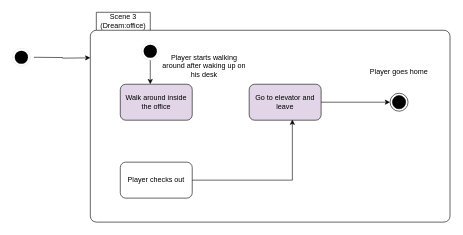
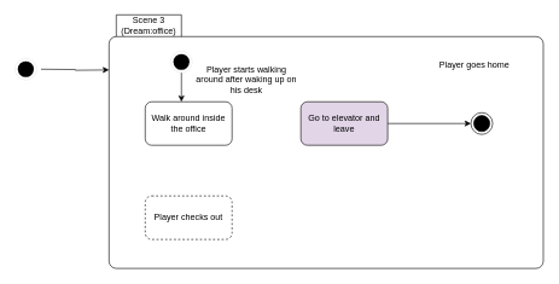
  <mxCell id="0" />
  <mxCell id="1" parent="0" />
  <mxCell id="2" value="" style="ellipse;html=1;shape=endState;fillColor=strokeColor;strokeWidth=0;" vertex="1" parent="1"><mxGeometry x="20" y="80" width="30" height="30" as="geometry" /></mxCell>
  <mxCell id="3" value="Scene 3&lt;br&gt;&lt;div&gt;(Dream:office)&lt;/div&gt;" style="shape=folder;align=center;verticalAlign=middle;fontStyle=0;tabWidth=100;tabHeight=30;tabPosition=left;html=1;boundedLbl=1;labelInHeader=1;rounded=1;absoluteArcSize=1;arcSize=10;whiteSpace=wrap;" vertex="1" parent="1"><mxGeometry x="150" y="20" width="600" height="350" as="geometry" /></mxCell>
  <mxCell id="4" style="edgeStyle=orthogonalEdgeStyle;rounded=0;orthogonalLoop=1;jettySize=auto;html=1;" edge="1" parent="1"><mxGeometry relative="1" as="geometry"><mxPoint x="56.02" y="95.034" as="sourcePoint" /><mxPoint x="150" y="96" as="targetPoint" /></mxGeometry></mxCell>
  <mxCell id="5" value="" style="ellipse;html=1;shape=endState;fillColor=strokeColor;strokeWidth=0;" vertex="1" parent="1"><mxGeometry x="235" y="70" width="30" height="30" as="geometry" /></mxCell>
- <mxCell id="6" value="Walk around inside the office" style="rounded=1;whiteSpace=wrap;html=1;fillColor=#e1d5e7;" vertex="1" parent="1"><mxGeometry x="200" y="140" width="120" height="60" as="geometry" /></mxCell>
+ <mxCell id="6" value="Walk around inside the office" style="rounded=1;whiteSpace=wrap;html=1;" vertex="1" parent="1"><mxGeometry x="200" y="140" width="120" height="60" as="geometry" /></mxCell>
  <mxCell id="7" style="edgeStyle=orthogonalEdgeStyle;rounded=0;orthogonalLoop=1;jettySize=auto;html=1;exitX=0.5;exitY=1;exitDx=0;exitDy=0;" edge="1" parent="1" source="5"><mxGeometry relative="1" as="geometry"><mxPoint x="250" y="120" as="sourcePoint" /><mxPoint x="250" y="140" as="targetPoint" /></mxGeometry></mxCell>
  <mxCell id="8" value="Player starts walking around after waking up on his desk" style="text;html=1;align=center;verticalAlign=middle;whiteSpace=wrap;rounded=0;" vertex="1" parent="1"><mxGeometry x="265" y="90" width="150" height="40" as="geometry" /></mxCell>
  <mxCell id="9" value="Go to elevator and leave" style="rounded=1;whiteSpace=wrap;html=1;fillColor=#e1d5e7;" vertex="1" parent="1"><mxGeometry x="415" y="140" width="120" height="60" as="geometry" /></mxCell>
- <mxCell id="10" value="Player checks out" style="rounded=1;whiteSpace=wrap;html=1;" vertex="1" parent="1"><mxGeometry x="200" y="270" width="120" height="60" as="geometry" /></mxCell>
- <mxCell id="11" value="" style="endArrow=classic;html=1;rounded=0;exitX=1;exitY=0.5;exitDx=0;exitDy=0;entryX=0.6;entryY=0.983;entryDx=0;entryDy=0;entryPerimeter=0;" edge="1" parent="1" source="10" target="9"><mxGeometry width="50" height="50" relative="1" as="geometry"><mxPoint x="600" y="330" as="sourcePoint" /><mxPoint x="650" y="280" as="targetPoint" /><Array as="points"><mxPoint x="487" y="300" /></Array></mxGeometry></mxCell>
+ <mxCell id="10" value="Player checks out" style="rounded=1;whiteSpace=wrap;html=1;dashed=1;" vertex="1" parent="1"><mxGeometry x="200" y="270" width="120" height="60" as="geometry" /></mxCell>
  <mxCell id="12" value="" style="endArrow=classic;html=1;rounded=0;exitX=1;exitY=0.5;exitDx=0;exitDy=0;entryX=0;entryY=0.5;entryDx=0;entryDy=0;" edge="1" parent="1" source="9" target="13"><mxGeometry width="50" height="50" relative="1" as="geometry"><mxPoint x="590" y="200" as="sourcePoint" /><mxPoint x="640" y="150" as="targetPoint" /></mxGeometry></mxCell>
  <mxCell id="13" value="" style="ellipse;html=1;shape=endState;fillColor=strokeColor;" vertex="1" parent="1"><mxGeometry x="650" y="155" width="30" height="30" as="geometry" /></mxCell>
- <mxCell id="14" value="Player goes home" style="text;html=1;align=center;verticalAlign=middle;whiteSpace=wrap;rounded=0;" vertex="1" parent="1"><mxGeometry x="590" y="100" width="150" height="40" as="geometry" /></mxCell>
+ <mxCell id="14" value="Player goes home" style="text;html=1;align=center;verticalAlign=middle;whiteSpace=wrap;rounded=0;" vertex="1" parent="1"><mxGeometry x="580" y="70" width="150" height="40" as="geometry" /></mxCell>
